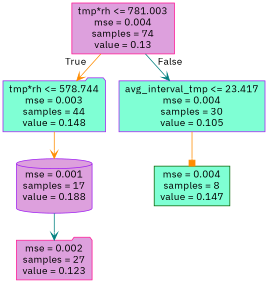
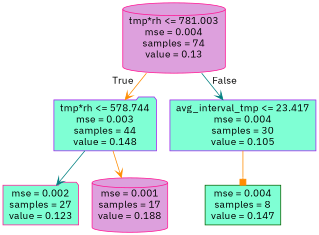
  digraph {
    fontname="IBM Plex Sans"
    node [color=deeppink fillcolor=aquamarine fontname="IBM Plex Sans" shape=cylinder style=filled]
    edge [arrowhead=vee color=darkorange fontname="IBM Plex Sans"]
-   n1 [fillcolor=plum label="tmp*rh <= 781.003\nmse = 0.004\nsamples = 74\nvalue = 0.13" shape=box]
+   n1 [fillcolor=plum label="tmp*rh <= 781.003\nmse = 0.004\nsamples = 74\nvalue = 0.13"]
    n2 [color=purple label="tmp*rh <= 578.744\nmse = 0.003\nsamples = 44\nvalue = 0.148" shape=folder]
    n3 [color=purple label="avg_interval_tmp <= 23.417\nmse = 0.004\nsamples = 30\nvalue = 0.105" shape=box]
-   n4 [fillcolor=plum label="mse = 0.002\nsamples = 27\nvalue = 0.123" shape=folder]
-   n5 [color=purple fillcolor=plum label="mse = 0.001\nsamples = 17\nvalue = 0.188"]
+   n4 [label="mse = 0.002\nsamples = 27\nvalue = 0.123" shape=folder]
+   n5 [fillcolor=plum label="mse = 0.001\nsamples = 17\nvalue = 0.188"]
    n6 [color=darkgreen label="mse = 0.004\nsamples = 8\nvalue = 0.147" shape=box]
    n1 -> n2 [headlabel=True labelangle=45 labeldistance=2.5]
    n1 -> n3 [color=teal headlabel=False labelangle=-45 labeldistance=2.5]
-   n5 -> n4 [color=teal]
+   n2 -> n4 [color=teal]
    n2 -> n5
    n3 -> n6 [arrowhead=box]
  }
